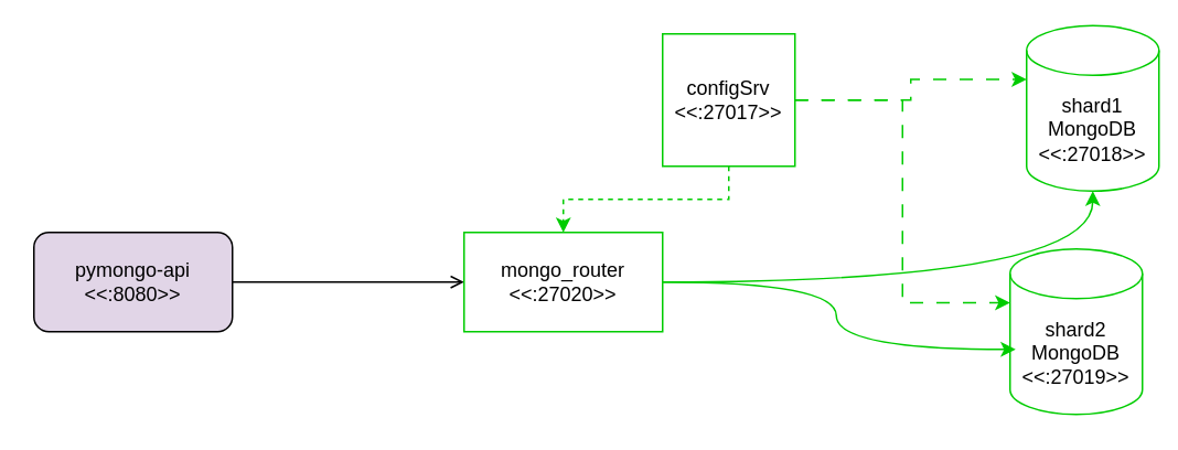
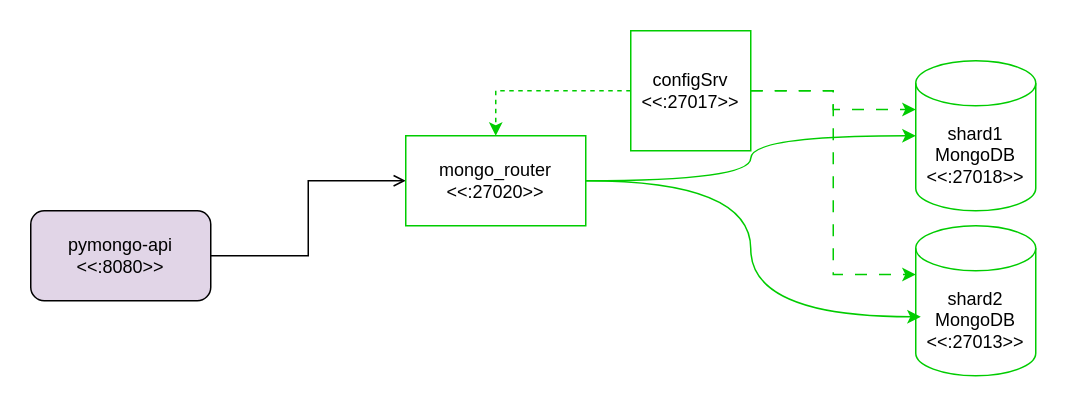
  <mxCell id="0" />
  <mxCell id="1" parent="0" />
- <mxCell id="2" value="&lt;div&gt;shard2&lt;/div&gt;MongoDB&lt;div&gt;&amp;lt;&amp;lt;:27019&amp;gt;&amp;gt;&lt;/div&gt;" style="shape=cylinder3;whiteSpace=wrap;html=1;boundedLbl=1;backgroundOutline=1;size=15;strokeColor=#00CC00;" parent="1" vertex="1"><mxGeometry x="610" y="150" width="80" height="100" as="geometry" /></mxCell>
+ <mxCell id="2" value="&lt;div&gt;shard2&lt;/div&gt;MongoDB&lt;div&gt;&amp;lt;&amp;lt;:27013&amp;gt;&amp;gt;&lt;/div&gt;" style="shape=cylinder3;whiteSpace=wrap;html=1;boundedLbl=1;backgroundOutline=1;size=15;strokeColor=#00CC00;" parent="1" vertex="1"><mxGeometry x="610" y="150" width="80" height="100" as="geometry" /></mxCell>
  <mxCell id="3" value="pymongo-api&lt;div&gt;&amp;lt;&amp;lt;:8080&amp;gt;&amp;gt;&lt;/div&gt;" style="rounded=1;whiteSpace=wrap;html=1;fillColor=#e1d5e7;" parent="1" vertex="1"><mxGeometry x="20" y="140" width="120" height="60" as="geometry" /></mxCell>
  <mxCell id="4" style="edgeStyle=orthogonalEdgeStyle;rounded=0;orthogonalLoop=1;jettySize=auto;html=1;exitX=1;exitY=0.5;exitDx=0;exitDy=0;entryX=0;entryY=0.5;entryDx=0;entryDy=0;endArrow=open;" parent="1" source="3" target="6" edge="1"><mxGeometry relative="1" as="geometry" /></mxCell>
  <mxCell id="5" style="edgeStyle=orthogonalEdgeStyle;rounded=0;orthogonalLoop=1;jettySize=auto;html=1;curved=1;strokeColor=#00CC00;" edge="1" parent="1" source="6" target="7"><mxGeometry relative="1" as="geometry" /></mxCell>
- <mxCell id="6" value="mongo_router&lt;div&gt;&amp;lt;&amp;lt;:27020&amp;gt;&amp;gt;&lt;/div&gt;" style="rounded=0;whiteSpace=wrap;html=1;strokeColor=#00CC00;" vertex="1" parent="1"><mxGeometry x="280" y="140" width="120" height="60" as="geometry" /></mxCell>
- <mxCell id="7" value="&lt;div&gt;shard1&lt;/div&gt;MongoDB&lt;div&gt;&amp;lt;&amp;lt;:27018&amp;gt;&amp;gt;&lt;/div&gt;" style="shape=cylinder3;whiteSpace=wrap;html=1;boundedLbl=1;backgroundOutline=1;size=15;strokeColor=#00CC00;" vertex="1" parent="1"><mxGeometry x="620" y="15" width="80" height="100" as="geometry" /></mxCell>
+ <mxCell id="6" value="mongo_router&lt;div&gt;&amp;lt;&amp;lt;:27020&amp;gt;&amp;gt;&lt;/div&gt;" style="rounded=0;whiteSpace=wrap;html=1;strokeColor=#00CC00;" vertex="1" parent="1"><mxGeometry x="270" y="90" width="120" height="60" as="geometry" /></mxCell>
+ <mxCell id="7" value="&lt;div&gt;shard1&lt;/div&gt;MongoDB&lt;div&gt;&amp;lt;&amp;lt;:27018&amp;gt;&amp;gt;&lt;/div&gt;" style="shape=cylinder3;whiteSpace=wrap;html=1;boundedLbl=1;backgroundOutline=1;size=15;strokeColor=#00CC00;" vertex="1" parent="1"><mxGeometry x="610" y="40" width="80" height="100" as="geometry" /></mxCell>
  <mxCell id="8" style="edgeStyle=orthogonalEdgeStyle;rounded=0;orthogonalLoop=1;jettySize=auto;html=1;exitX=1;exitY=0.5;exitDx=0;exitDy=0;entryX=0.042;entryY=0.607;entryDx=0;entryDy=0;entryPerimeter=0;curved=1;strokeColor=#00CC00;" edge="1" parent="1" source="6" target="2"><mxGeometry relative="1" as="geometry" /></mxCell>
  <mxCell id="9" style="edgeStyle=orthogonalEdgeStyle;rounded=0;orthogonalLoop=1;jettySize=auto;html=1;entryX=0.5;entryY=0;entryDx=0;entryDy=0;strokeColor=#00CC00;dashed=1;" edge="1" parent="1" source="10" target="6"><mxGeometry relative="1" as="geometry" /></mxCell>
- <mxCell id="10" value="configSrv&lt;div&gt;&amp;lt;&amp;lt;:27017&amp;gt;&amp;gt;&lt;/div&gt;" style="whiteSpace=wrap;html=1;aspect=fixed;strokeColor=#00CC00;" vertex="1" parent="1"><mxGeometry x="400" y="20" width="80" height="80" as="geometry" /></mxCell>
+ <mxCell id="10" value="configSrv&lt;div&gt;&amp;lt;&amp;lt;:27017&amp;gt;&amp;gt;&lt;/div&gt;" style="whiteSpace=wrap;html=1;aspect=fixed;strokeColor=#00CC00;" vertex="1" parent="1"><mxGeometry x="420" y="20" width="80" height="80" as="geometry" /></mxCell>
  <mxCell id="11" style="edgeStyle=orthogonalEdgeStyle;rounded=0;orthogonalLoop=1;jettySize=auto;html=1;entryX=0;entryY=0;entryDx=0;entryDy=32.5;entryPerimeter=0;strokeColor=#00CC00;dashed=1;dashPattern=8 8;" edge="1" parent="1" source="10" target="7"><mxGeometry relative="1" as="geometry" /></mxCell>
  <mxCell id="12" style="edgeStyle=orthogonalEdgeStyle;rounded=0;orthogonalLoop=1;jettySize=auto;html=1;entryX=0;entryY=0;entryDx=0;entryDy=32.5;entryPerimeter=0;strokeColor=#00CC00;dashed=1;dashPattern=8 8;" edge="1" parent="1" source="10" target="2"><mxGeometry relative="1" as="geometry" /></mxCell>
